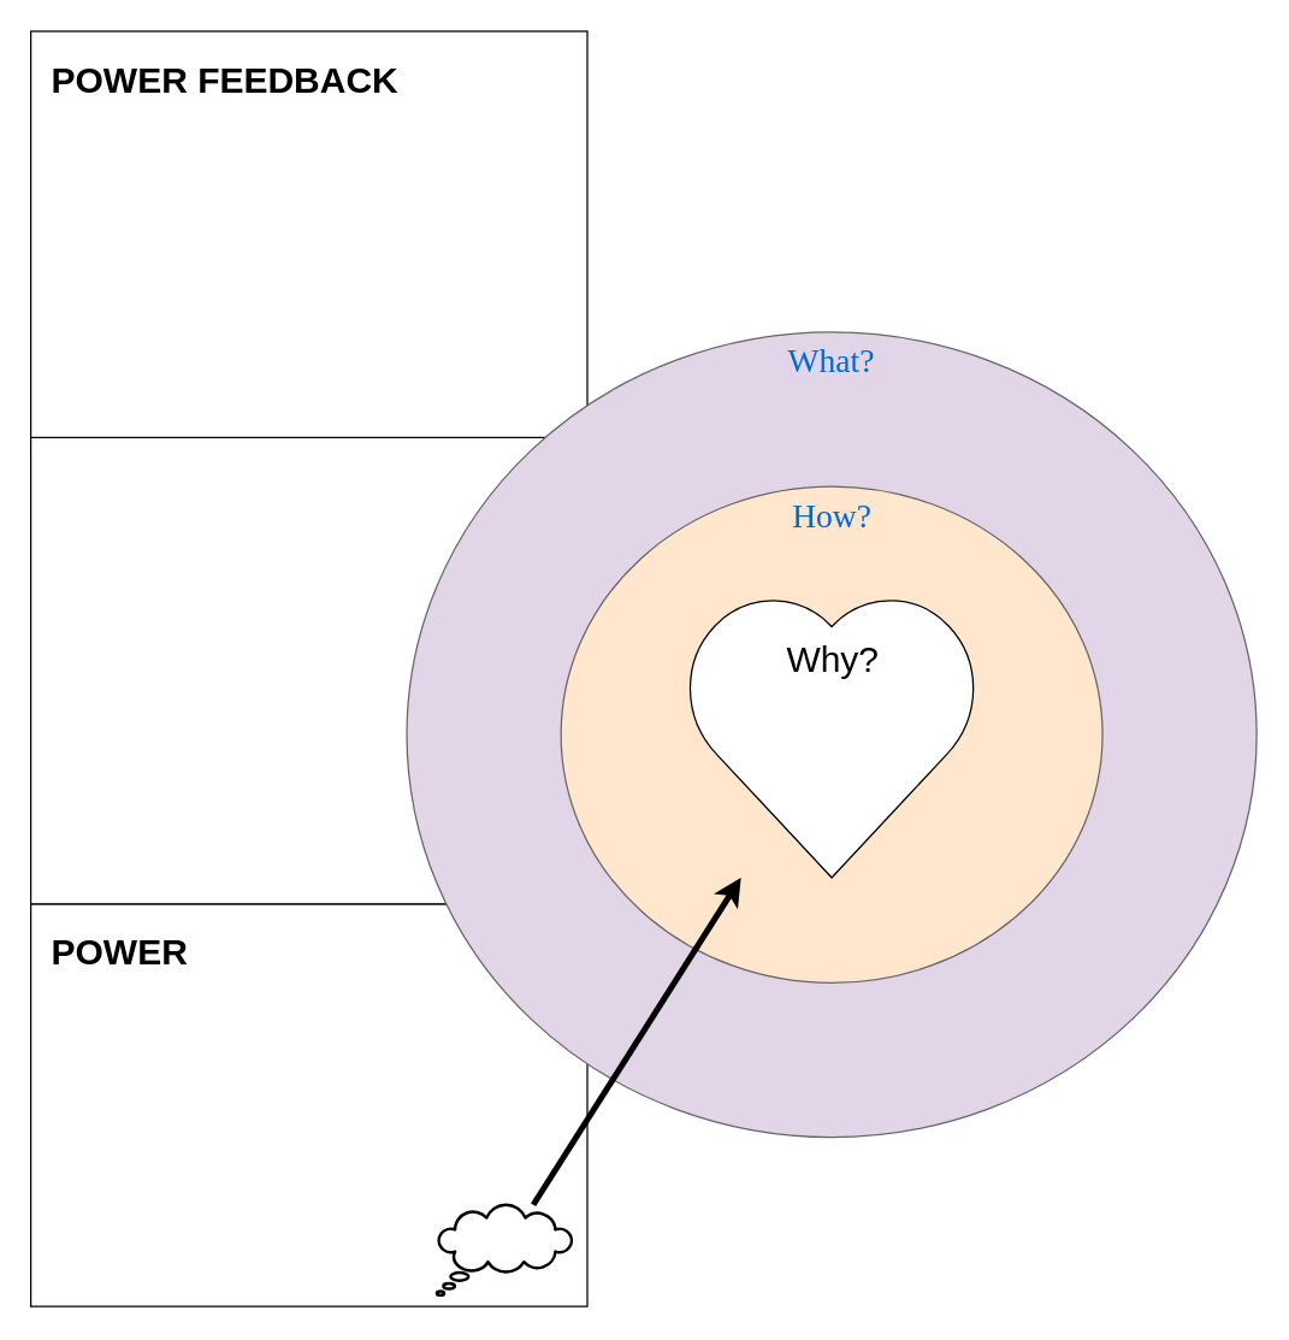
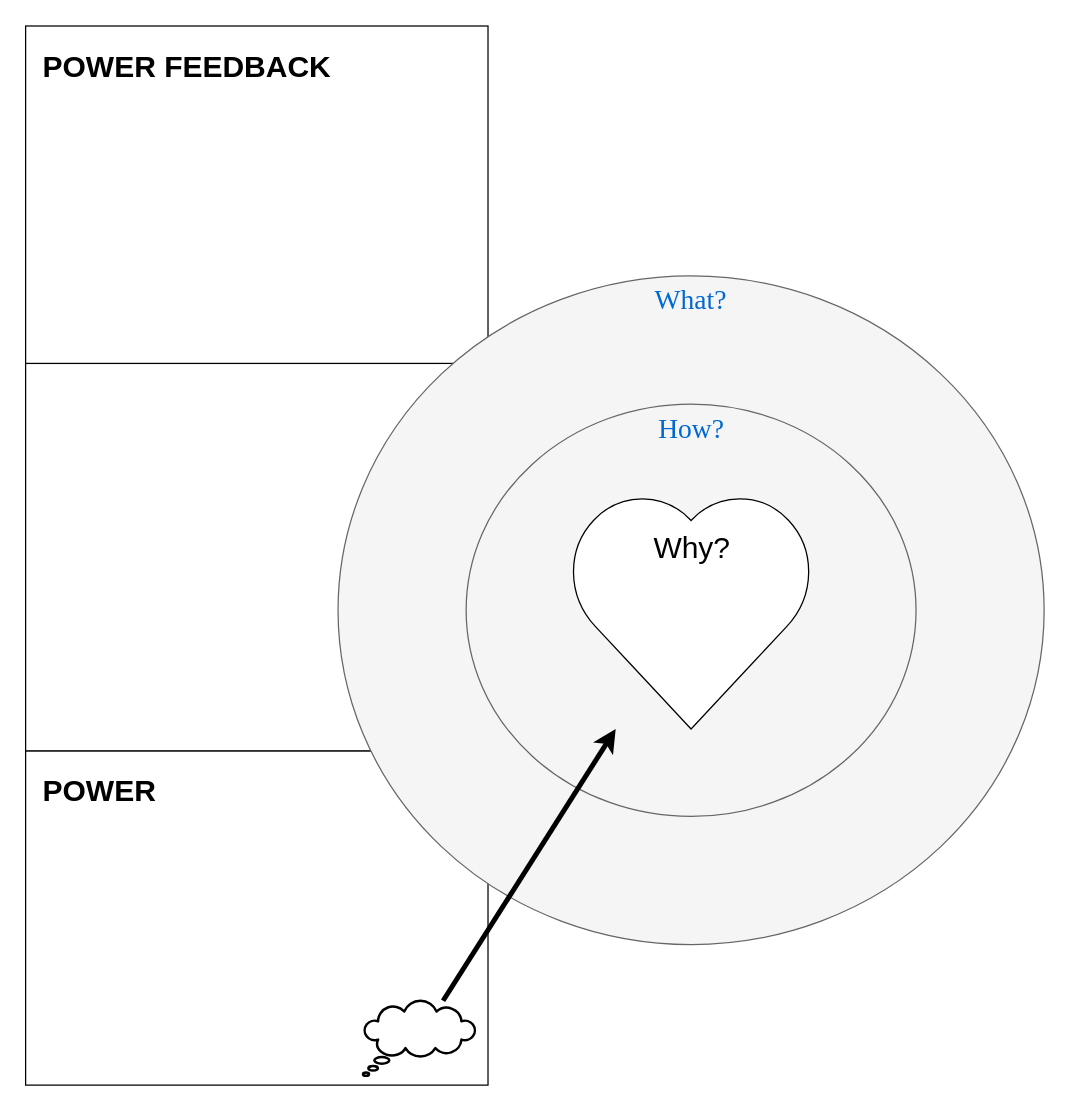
  <mxCell id="0" />
  <mxCell id="1" parent="0" />
  <mxCell id="2" value="POWER FEEDBACK" style="rounded=0;whiteSpace=wrap;html=1;verticalAlign=top;align=left;fontSize=24;fontStyle=1;spacingLeft=12;spacingTop=12;" vertex="1" parent="1"><mxGeometry width="370" height="280" as="geometry" x="20" y="20" /></mxCell>
  <mxCell id="3" value="POWER" style="rounded=0;whiteSpace=wrap;html=1;verticalAlign=top;align=left;fontSize=24;fontStyle=1;spacingLeft=12;spacingTop=12;" vertex="1" parent="1"><mxGeometry y="600" width="370" height="267.5" as="geometry" x="20" /></mxCell>
  <mxCell id="4" value="" style="rounded=0;whiteSpace=wrap;html=1;" vertex="1" parent="1"><mxGeometry y="290" width="540" height="310" as="geometry" x="20" /></mxCell>
- <mxCell id="5" value="What?" style="ellipse;whiteSpace=wrap;html=1;rounded=0;shadow=0;dashed=0;comic=0;fontFamily=Verdana;fontSize=22;fontColor=#0069D1;fillColor=#e1d5e7;strokeColor=#666666;verticalAlign=top;" parent="1" vertex="1"><mxGeometry x="270" y="220" width="565" height="535" as="geometry" /></mxCell>
- <mxCell id="6" value="How?" style="ellipse;whiteSpace=wrap;html=1;rounded=0;shadow=0;dashed=0;comic=0;fontFamily=Verdana;fontSize=22;fontColor=#0069D1;fillColor=#ffe6cc;strokeColor=#666666;verticalAlign=top;" parent="1" vertex="1"><mxGeometry x="372.5" y="322.5" width="360" height="330" as="geometry" /></mxCell>
+ <mxCell id="5" value="What?" style="ellipse;whiteSpace=wrap;html=1;rounded=0;shadow=0;dashed=0;comic=0;fontFamily=Verdana;fontSize=22;fontColor=#0069D1;fillColor=#f5f5f5;strokeColor=#666666;verticalAlign=top;" parent="1" vertex="1"><mxGeometry x="270" y="220" width="565" height="535" as="geometry" /></mxCell>
+ <mxCell id="6" value="How?" style="ellipse;whiteSpace=wrap;html=1;rounded=0;shadow=0;dashed=0;comic=0;fontFamily=Verdana;fontSize=22;fontColor=#0069D1;fillColor=#f5f5f5;strokeColor=#666666;verticalAlign=top;" parent="1" vertex="1"><mxGeometry x="372.5" y="322.5" width="360" height="330" as="geometry" /></mxCell>
  <mxCell id="7" value="" style="whiteSpace=wrap;html=1;shape=mxgraph.basic.cloud_callout;fontSize=24;align=left;strokeWidth=2;" vertex="1" parent="1"><mxGeometry x="290" y="800" width="90" height="60" as="geometry" /></mxCell>
  <mxCell id="8" value="Why?" style="verticalLabelPosition=middle;verticalAlign=top;html=1;shape=mxgraph.basic.heart;fontSize=24;align=center;labelPosition=center;spacingTop=24;" vertex="1" parent="1"><mxGeometry x="452.5" y="392.5" width="200" height="190" as="geometry" /></mxCell>
  <mxCell id="9" value="" style="endArrow=classic;html=1;fontSize=24;spacing=6;strokeWidth=4;" edge="1" parent="1" source="7" target="8"><mxGeometry width="50" height="50" relative="1" as="geometry"><mxPoint x="30" y="940" as="sourcePoint" /><mxPoint x="80" y="890" as="targetPoint" /></mxGeometry></mxCell>
